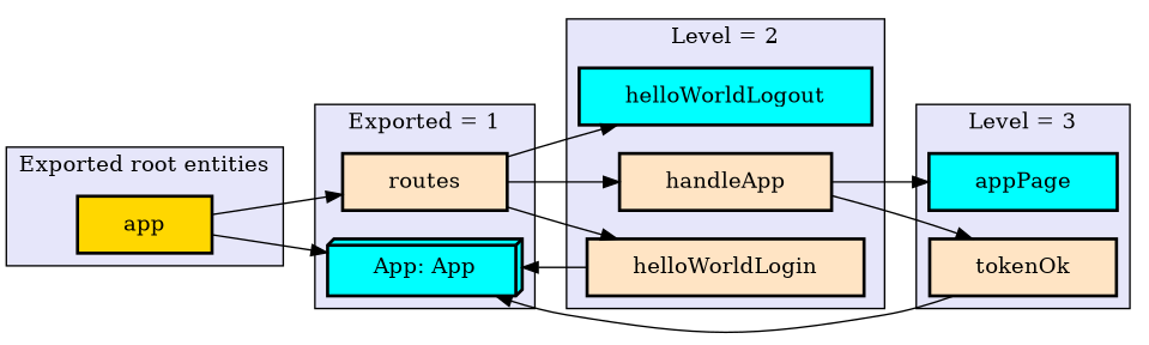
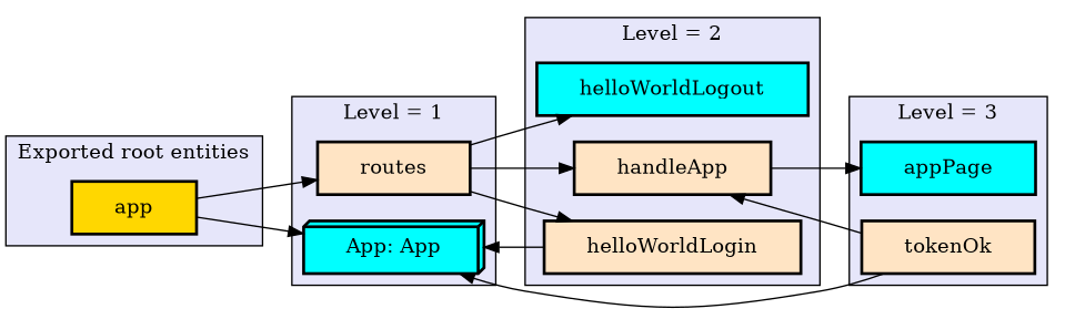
  digraph {
    rankdir=LR
    node [fillcolor=bisque margin="0.4,0.1" shape=box style="filled,bold"]
    edge [color=black penwidth=1]
    n1 [fillcolor=cyan label="App: App" shape=box3d]
    n2 [label=routes]
    n3 [fillcolor=gold label=app]
    n4 [label=handleApp]
    n5 [label=helloWorldLogin]
    n6 [fillcolor=cyan label=helloWorldLogout]
    n7 [fillcolor=cyan label=appPage]
    n8 [label=tokenOk]
    subgraph cluster_1 {
      fillcolor=lavender
-     label="Exported = 1"
+     label="Level = 1"
      style=filled
      n1
      n2
    }
    subgraph cluster_2 {
      fillcolor=lavender
      label="Exported root entities"
      style=filled
      n3
    }
    subgraph cluster_3 {
      fillcolor=lavender
      label="Level = 2"
      style=filled
      n4
      n5
      n6
    }
    subgraph cluster_4 {
      fillcolor=lavender
      label="Level = 3"
      style=filled
      n7
      n8
    }
    n2 -> n4
    n2 -> n5
    n2 -> n6
    n3 -> n1
    n3 -> n2
    n4 -> n7
-   n4 -> n8
+   n8 -> n4
    n5 -> n1
    n8 -> n1
  }
